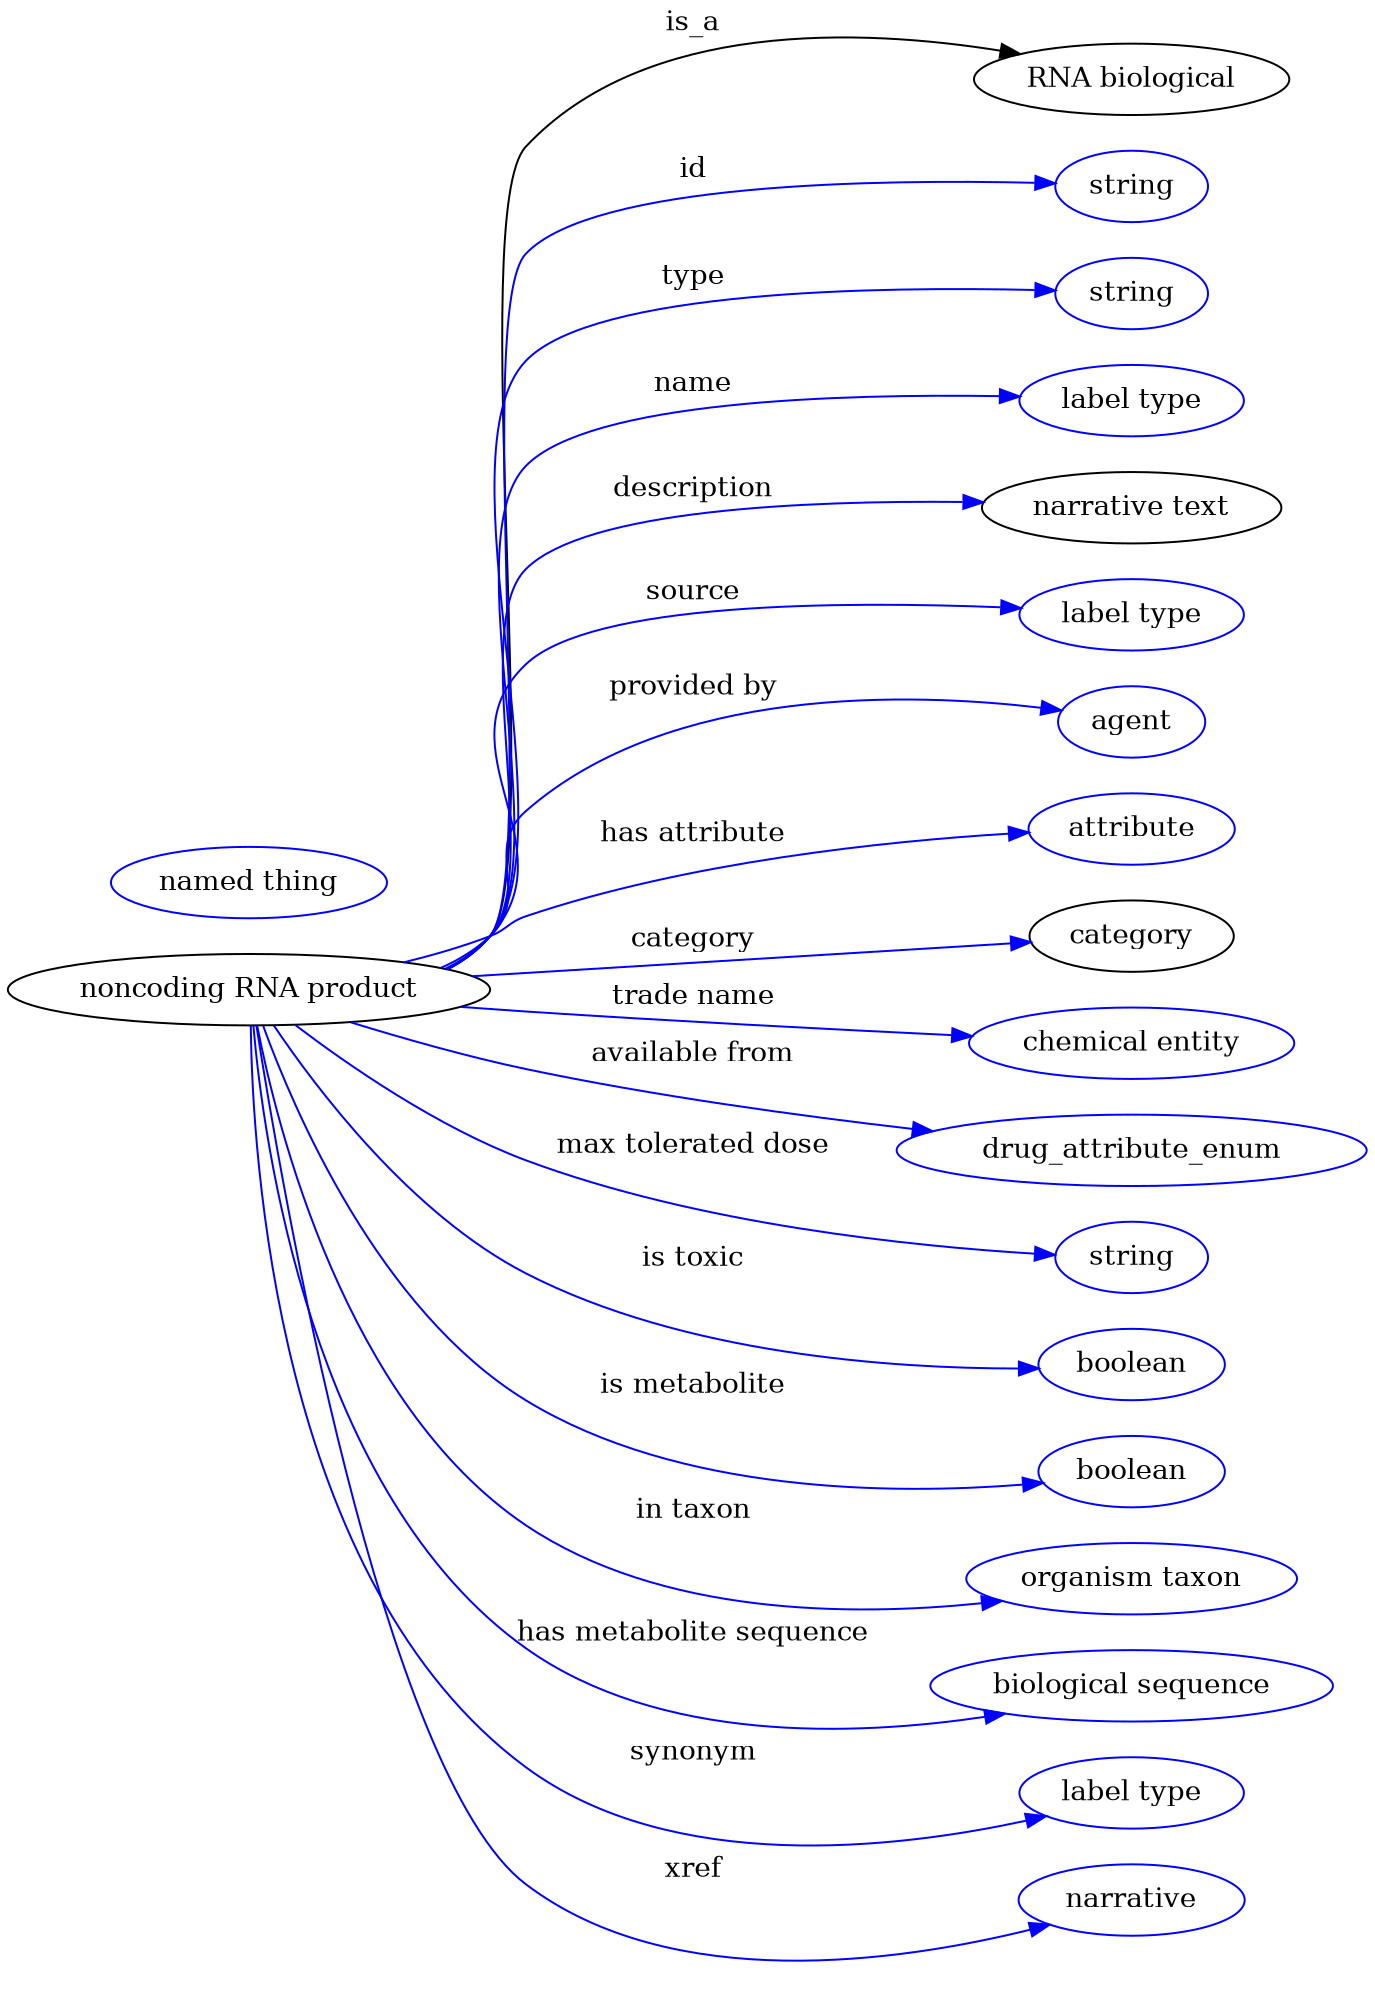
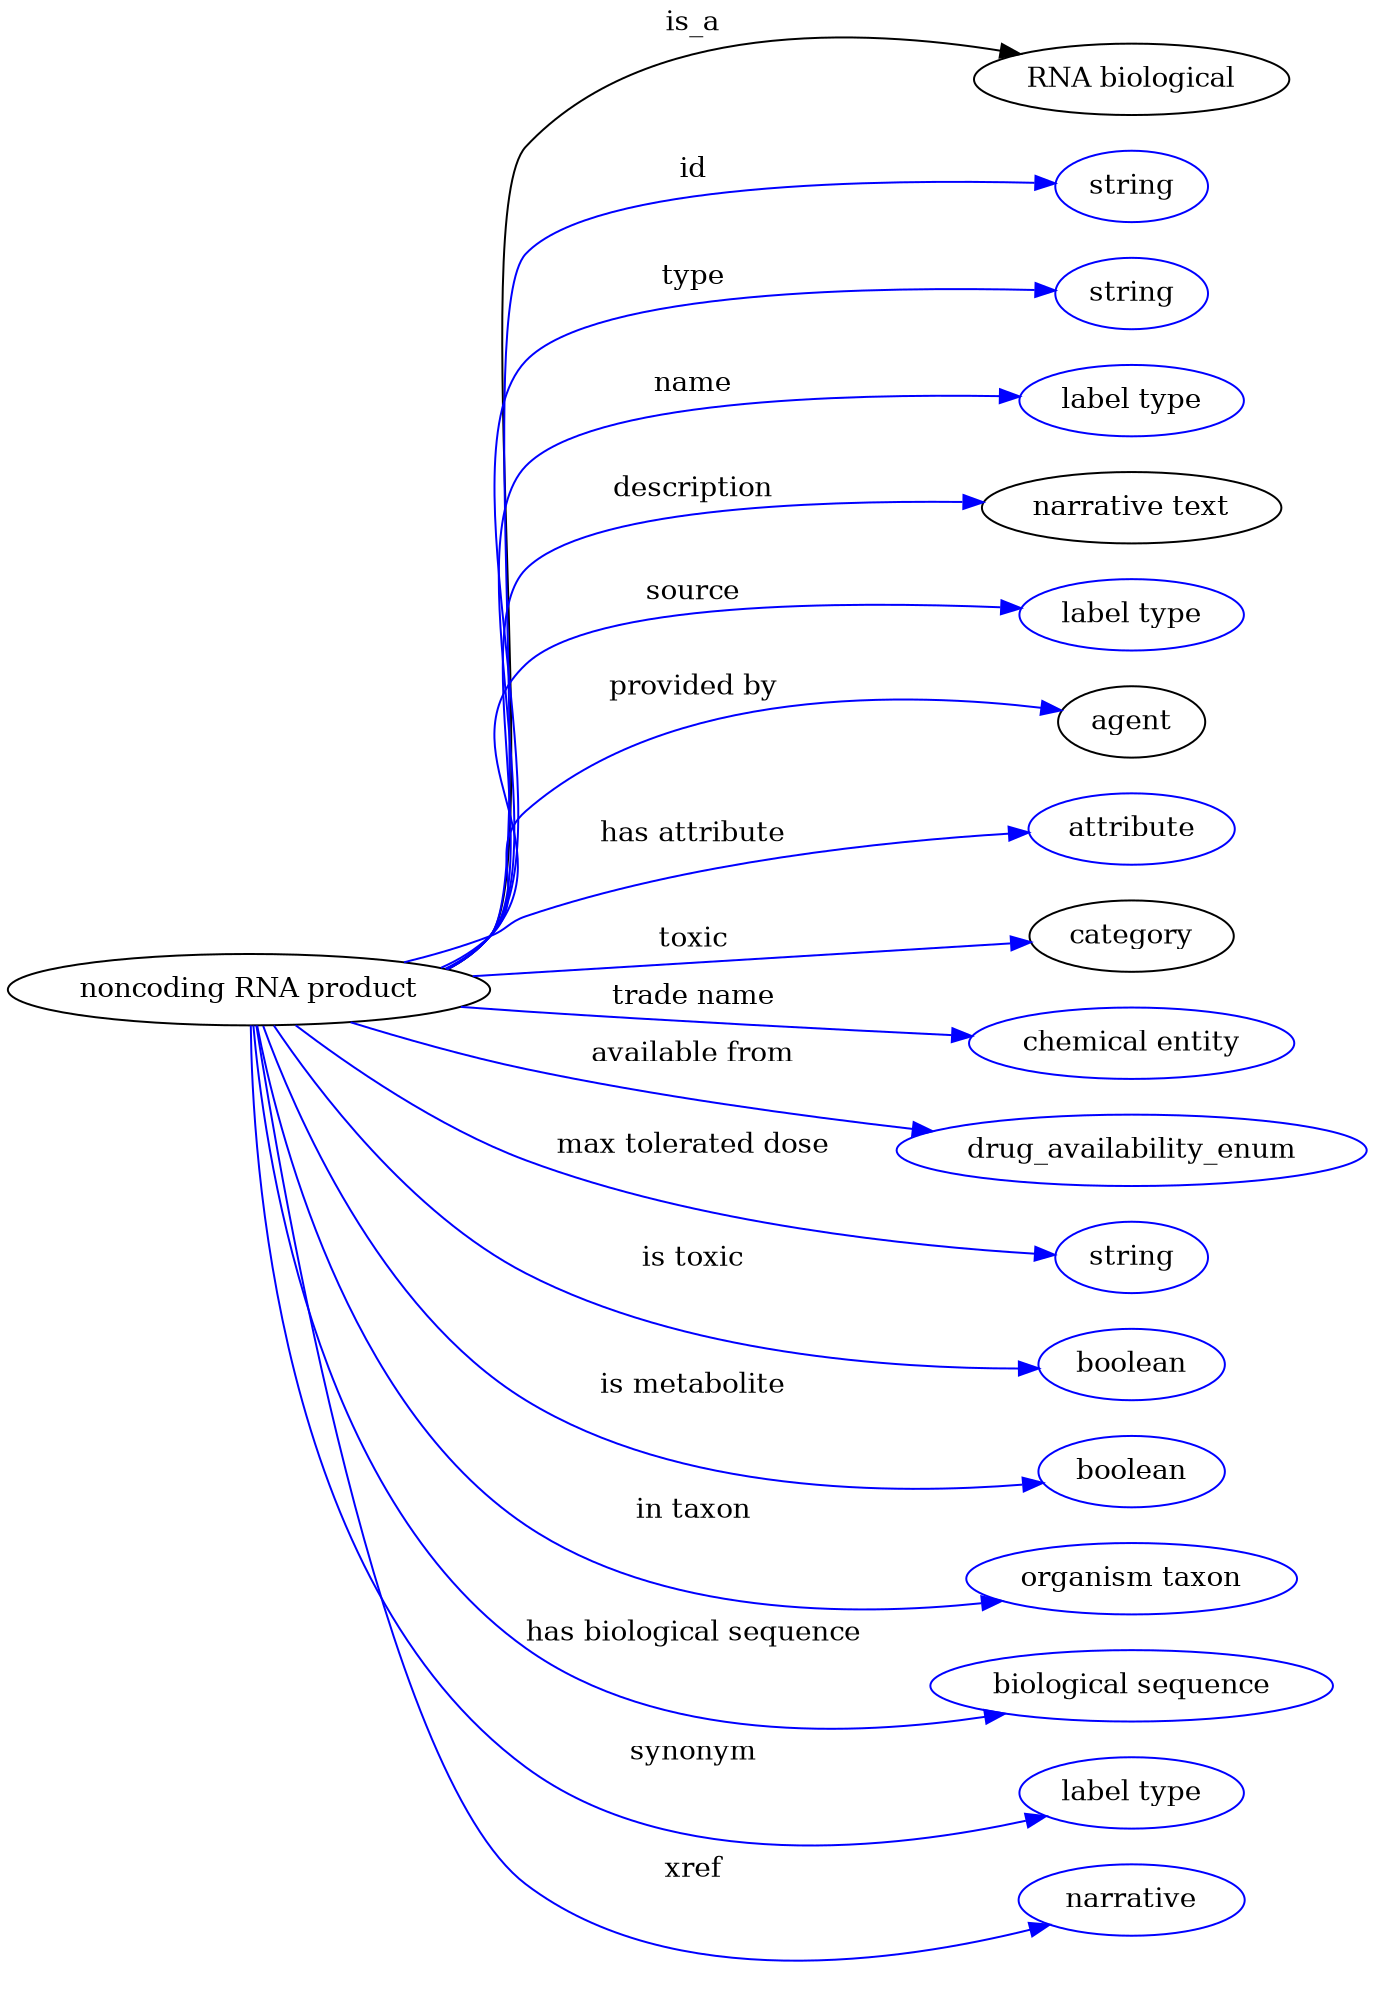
  digraph {
    rankdir=LR
    node [color=blue]
    edge [color=blue style=solid]
    n1 [height=0.5 label="noncoding RNA product" width=3.3761 color=""]
    n2 [height=0.5 label="RNA biological" width=1.9679 color=""]
    n3 [height=0.5 label=string width=1.0652]
    n4 [height=0.5 label=string width=1.0652]
    n5 [height=0.5 label="label type" width=1.5707]
    n6 [color=black height=0.5 label="narrative text" width=2.0943]
    n7 [height=0.5 label="label type" width=1.5707]
-   n8 [height=0.5 label=agent width=1.0291]
+   n8 [color=black height=0.5 label=agent width=1.0291]
    n9 [height=0.5 label=attribute width=1.4443]
    category [height=0.5 width=1.4263 color=""]
    n11 [height=0.5 label="chemical entity" width=2.2748]
-   n12 [height=0.5 label=drug_attribute_enum width=3.2858]
+   n12 [height=0.5 label=drug_availability_enum width=3.2858]
    n13 [height=0.5 label=string width=1.0652]
    n14 [height=0.5 label=boolean width=1.2999]
    n15 [height=0.5 label=boolean width=1.2999]
    n16 [height=0.5 label="organism taxon" width=2.3109]
    n17 [height=0.5 label="biological sequence" width=2.8164]
    n18 [height=0.5 label="label type" width=1.5707]
    n19 [height=0.5 label=narrative width=1.5887]
-   n20 [height=0.5 label="named thing" width=1.9318]
    n1 -> n2 [label=is_a color="" style=""]
    n1 -> n3 [label=id]
    n1 -> n4 [label=type]
    n1 -> n5 [label=name]
    n1 -> n6 [label=description]
    n1 -> n7 [label=source]
    n1 -> n8 [label="provided by"]
    n1 -> n9 [label="has attribute"]
-   n1 -> category [label=category]
+   n1 -> category [label=toxic]
    n1 -> n11 [label="trade name"]
    n1 -> n12 [label="available from"]
    n1 -> n13 [label="max tolerated dose"]
    n1 -> n14 [label="is toxic"]
    n1 -> n15 [label="is metabolite"]
    n1 -> n16 [label="in taxon"]
-   n1 -> n17 [label="has metabolite sequence"]
+   n1 -> n17 [label="has biological sequence"]
    n1 -> n18 [label=synonym]
    n1 -> n19 [label=xref]
  }
